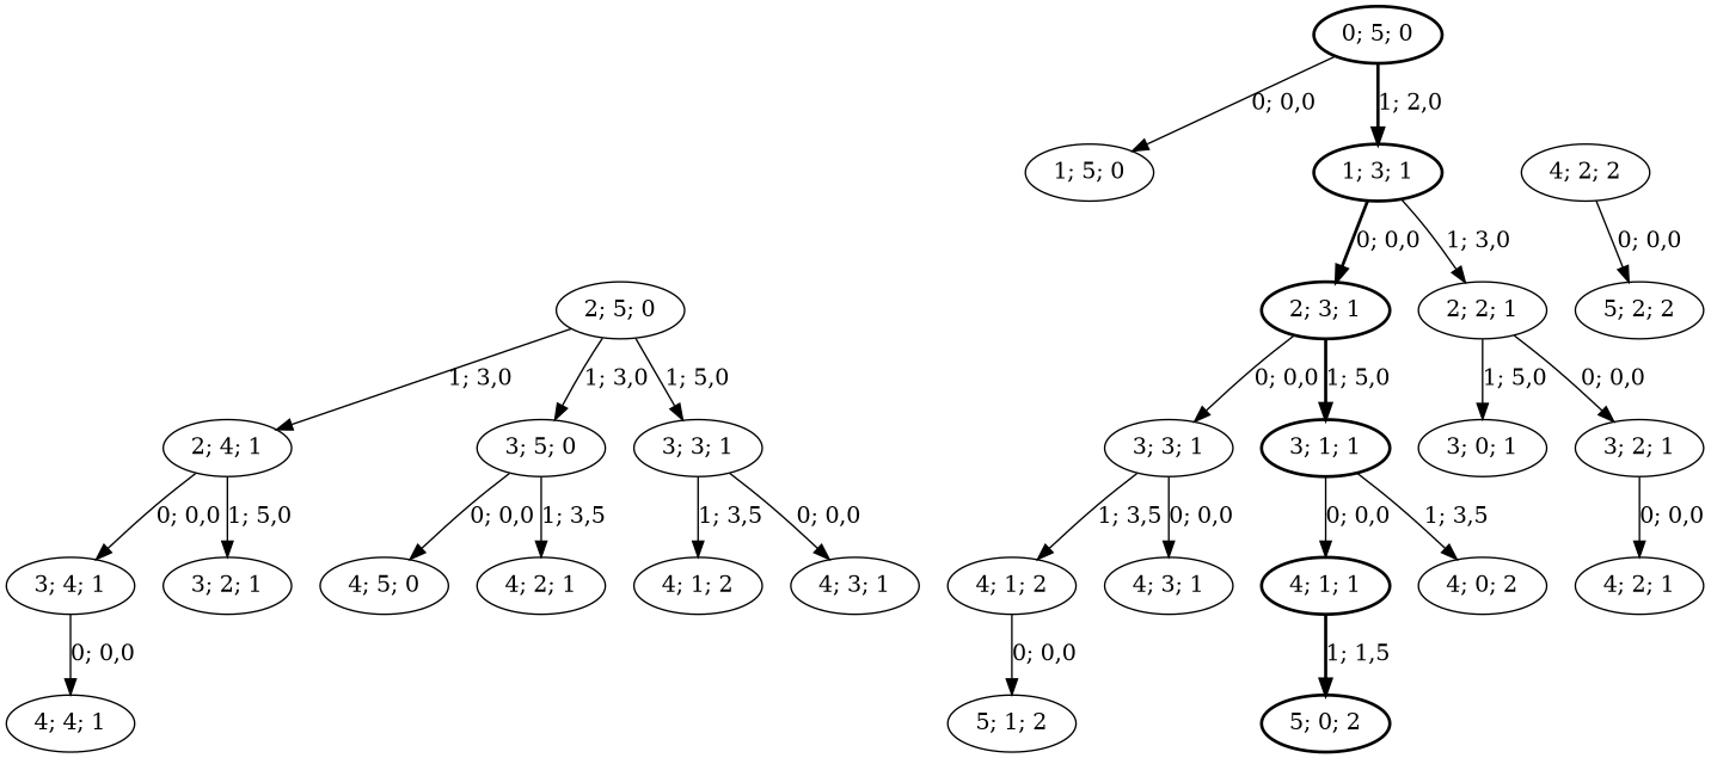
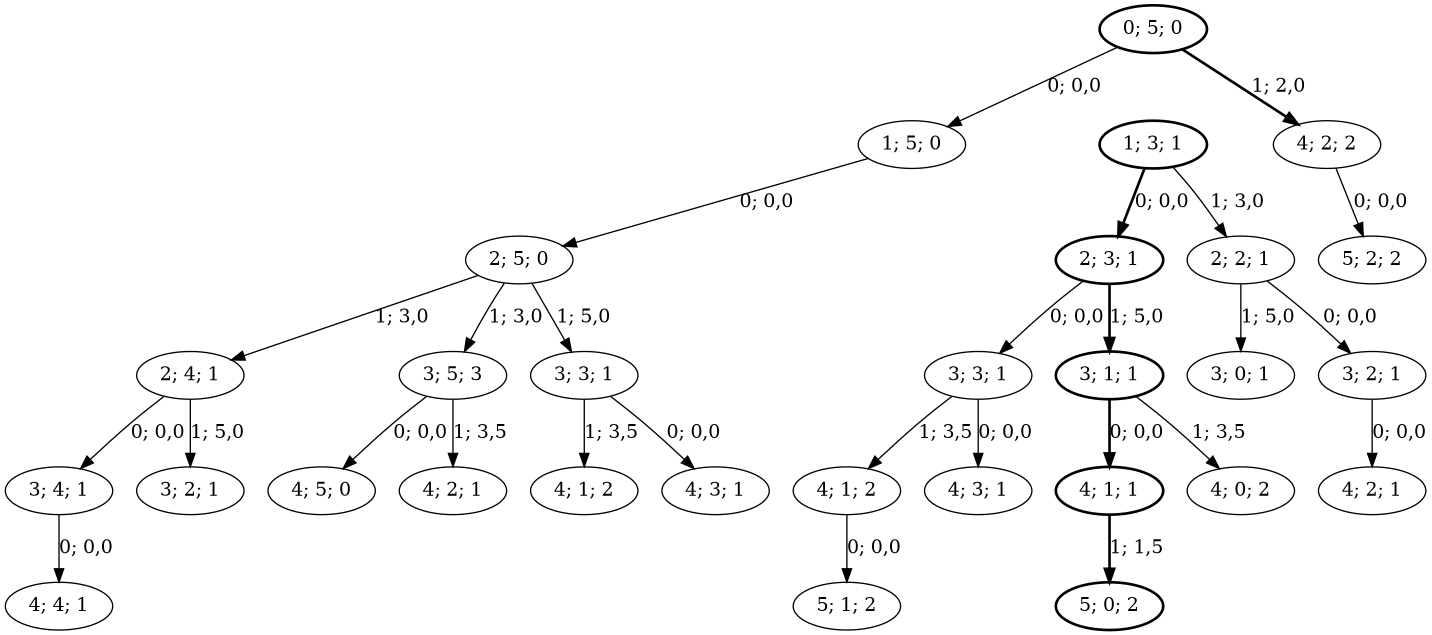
  strict digraph {
    node [style=solid]
    edge [style=solid]
    n1 [label="4; 1; 1" style=bold]
    n2 [label="5; 0; 2" style=bold]
    n3 [label="3; 0; 1"]
    n4 [label="4; 1; 2"]
    n5 [label="4; 0; 2"]
    n6 [label="0; 5; 0" style=bold]
    n7 [label="1; 5; 0"]
    n8 [label="1; 3; 1" style=bold]
    n9 [label="2; 5; 0"]
    n10 [label="2; 3; 1" style=bold]
    n11 [label="2; 2; 1"]
    n12 [label="2; 4; 1"]
-   n13 [label="3; 5; 0"]
+   n13 [label="3; 5; 3"]
    n14 [label="3; 3; 1"]
    n15 [label="3; 4; 1"]
    n16 [label="3; 2; 1"]
    n17 [label="4; 5; 0"]
    n18 [label="4; 2; 1"]
    n19 [label="4; 3; 1"]
    n20 [label="4; 4; 1"]
    n21 [label="4; 2; 2"]
    n22 [label="5; 2; 2"]
    n23 [label="4; 1; 2"]
    n24 [label="5; 1; 2"]
    n25 [label="3; 3; 1"]
    n26 [label="3; 1; 1" style=bold]
    n27 [label="3; 2; 1"]
    n28 [label="4; 3; 1"]
    n29 [label="4; 2; 1"]
    n1 -> n2 [label="1; 1,5" style=bold]
    n6 -> n7 [label="0; 0,0"]
-   n6 -> n8 [label="1; 2,0" style=bold]
+   n6 -> n21 [label="1; 2,0" style=bold]
+   n7 -> n9 [label="0; 0,0"]
    n8 -> n10 [label="0; 0,0" style=bold]
    n8 -> n11 [label="1; 3,0"]
    n9 -> n12 [label="1; 3,0"]
    n9 -> n13 [label="1; 3,0"]
    n9 -> n14 [label="1; 5,0"]
    n10 -> n25 [label="0; 0,0"]
    n10 -> n26 [label="1; 5,0" style=bold]
    n11 -> n3 [label="1; 5,0"]
    n11 -> n27 [label="0; 0,0"]
    n12 -> n15 [label="0; 0,0"]
    n12 -> n16 [label="1; 5,0"]
    n13 -> n17 [label="0; 0,0"]
    n13 -> n18 [label="1; 3,5"]
    n14 -> n4 [label="1; 3,5"]
    n14 -> n19 [label="0; 0,0"]
    n15 -> n20 [label="0; 0,0"]
    n21 -> n22 [label="0; 0,0"]
    n23 -> n24 [label="0; 0,0"]
    n25 -> n23 [label="1; 3,5"]
    n25 -> n28 [label="0; 0,0"]
-   n26 -> n1 [label="0; 0,0"]
+   n26 -> n1 [label="0; 0,0" style=bold]
    n26 -> n5 [label="1; 3,5"]
    n27 -> n29 [label="0; 0,0"]
  }
